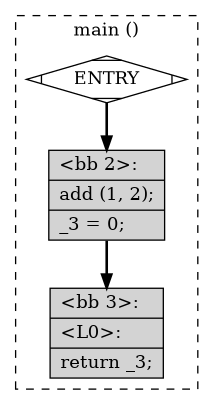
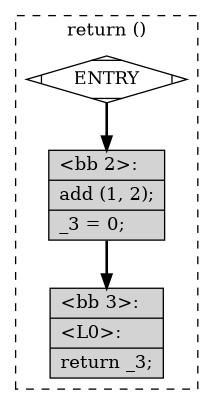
  digraph {
    node [fillcolor=lightgrey shape=record style=filled]
    edge [color=black constraint=true headport=n style="solid,bold" tailport=s weight=100]
    n1 [fillcolor=white label=ENTRY shape=Mdiamond]
    n2 [label="{\<bb\ 2\>:\l|add\ (1,\ 2);\l|_3\ =\ 0;\l}"]
    n3 [label="{\<bb\ 3\>:\l|\<L0\>:\l|return\ _3;\l}"]
    subgraph cluster_1 {
      color=black
-     label="main ()"
+     label="return ()"
      style=dashed
      n1
      n2
      n3
    }
    n1 -> n2
    n2 -> n3
  }
